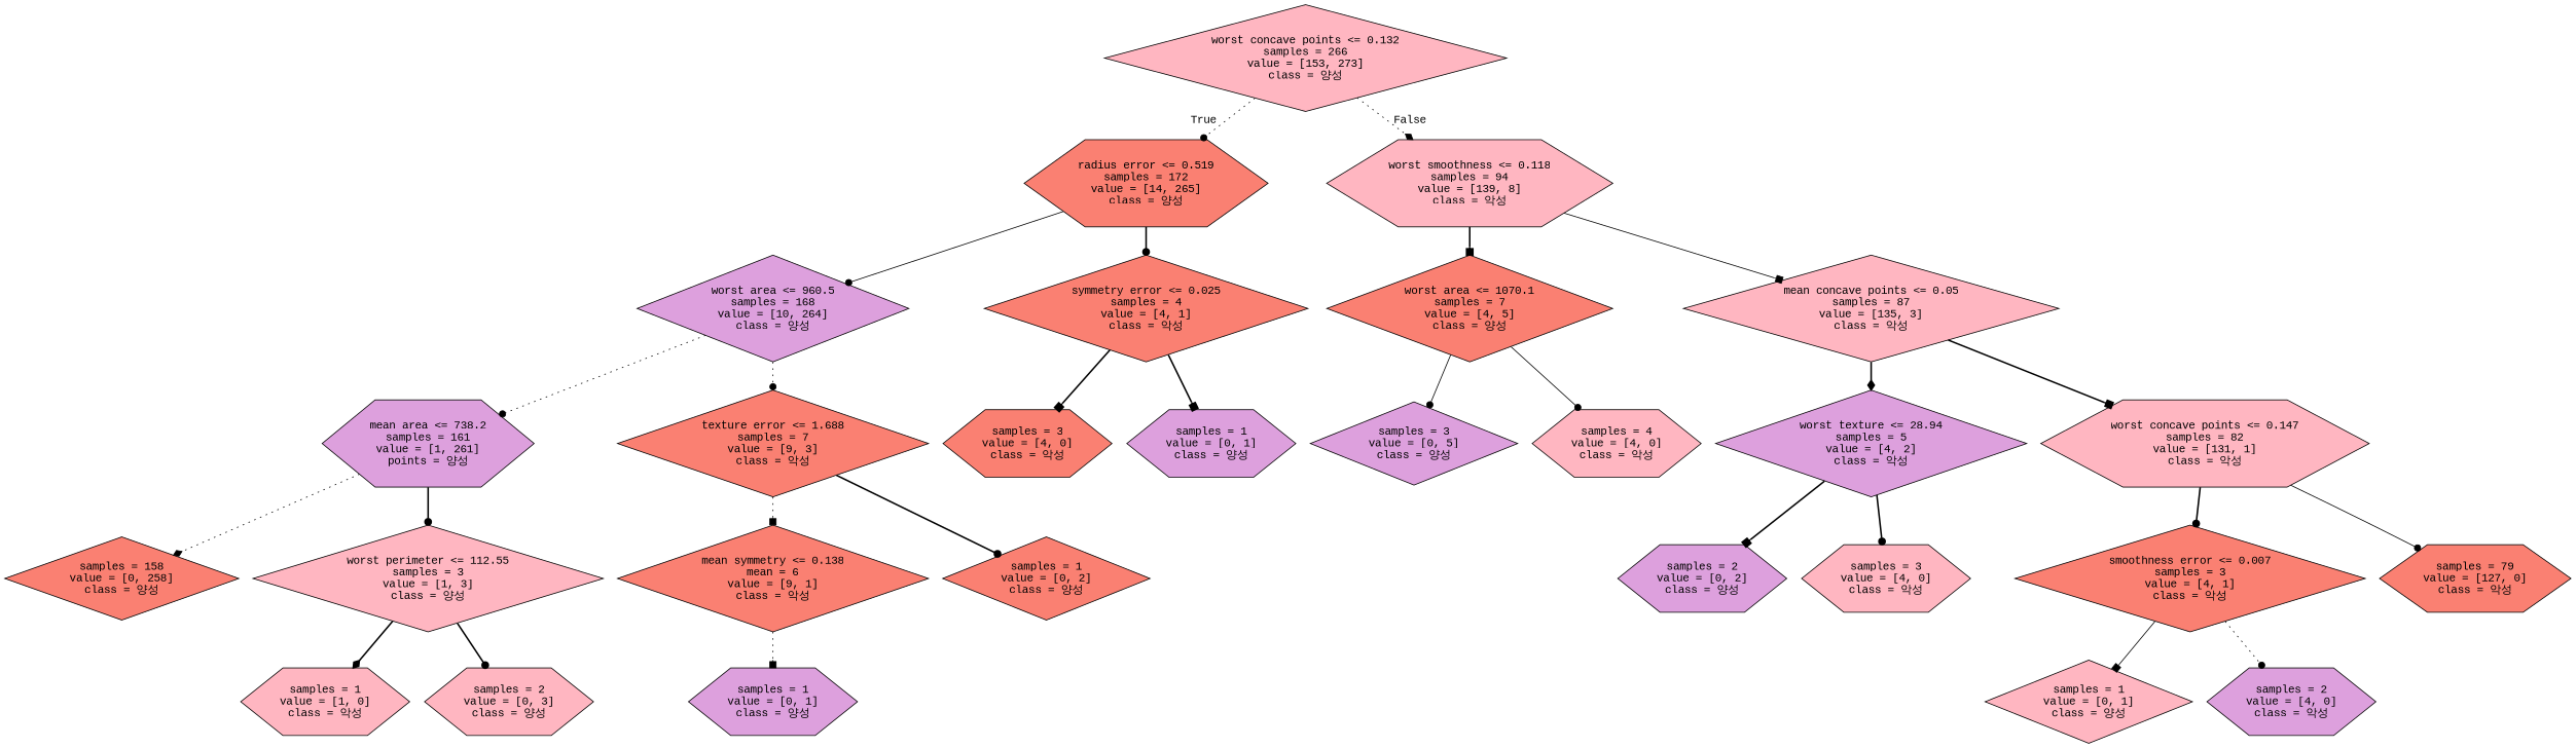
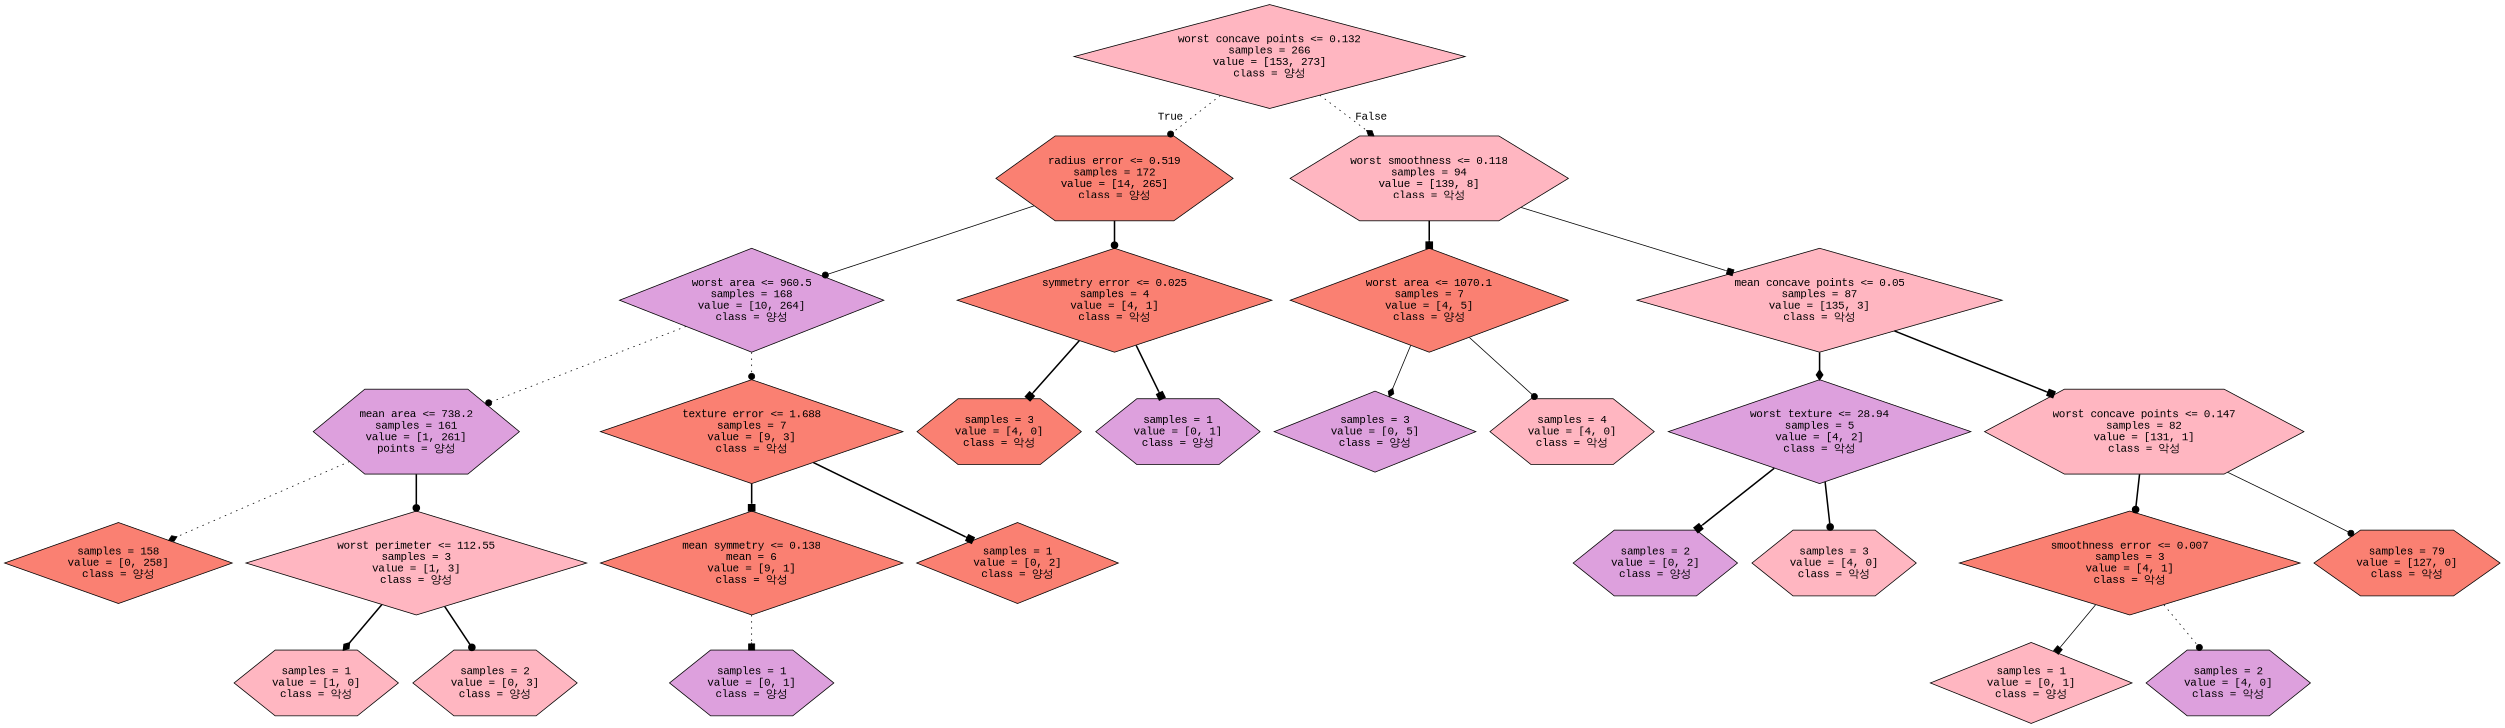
  digraph {
    fontname="Liberation Mono"
    node [color=black fillcolor=lightpink fontname="Liberation Mono" shape=diamond style=filled]
    edge [arrowhead=dot fontname="Liberation Mono" style=bold]
    n1 [label="worst concave points <= 0.132\nsamples = 266\nvalue = [153, 273]\nclass = 양성"]
    n2 [fillcolor=salmon label="radius error <= 0.519\nsamples = 172\nvalue = [14, 265]\nclass = 양성" shape=hexagon]
    n3 [label="worst smoothness <= 0.118\nsamples = 94\nvalue = [139, 8]\nclass = 악성" shape=hexagon]
    n4 [fillcolor=plum label="worst area <= 960.5\nsamples = 168\nvalue = [10, 264]\nclass = 양성"]
    n5 [fillcolor=salmon label="symmetry error <= 0.025\nsamples = 4\nvalue = [4, 1]\nclass = 악성"]
    n6 [fillcolor=salmon label="worst area <= 1070.1\nsamples = 7\nvalue = [4, 5]\nclass = 양성"]
    n7 [label="mean concave points <= 0.05\nsamples = 87\nvalue = [135, 3]\nclass = 악성"]
    n8 [fillcolor=plum label="mean area <= 738.2\nsamples = 161\nvalue = [1, 261]\npoints = 양성" shape=hexagon]
    n9 [fillcolor=salmon label="texture error <= 1.688\nsamples = 7\nvalue = [9, 3]\nclass = 악성"]
    n10 [fillcolor=salmon label="samples = 3\nvalue = [4, 0]\nclass = 악성" shape=hexagon]
    n11 [fillcolor=plum label="samples = 1\nvalue = [0, 1]\nclass = 양성" shape=hexagon]
    n12 [fillcolor=salmon label="samples = 158\nvalue = [0, 258]\nclass = 양성"]
    n13 [label="worst perimeter <= 112.55\nsamples = 3\nvalue = [1, 3]\nclass = 양성"]
    n14 [fillcolor=salmon label="mean symmetry <= 0.138\nmean = 6\nvalue = [9, 1]\nclass = 악성"]
    n15 [fillcolor=salmon label="samples = 1\nvalue = [0, 2]\nclass = 양성"]
    n16 [label="samples = 1\nvalue = [1, 0]\nclass = 악성" shape=hexagon]
    n17 [label="samples = 2\nvalue = [0, 3]\nclass = 양성" shape=hexagon]
    n18 [fillcolor=plum label="samples = 1\nvalue = [0, 1]\nclass = 양성" shape=hexagon]
    n19 [fillcolor=plum label="samples = 3\nvalue = [0, 5]\nclass = 양성"]
    n20 [label="samples = 4\nvalue = [4, 0]\nclass = 악성" shape=hexagon]
    n21 [fillcolor=plum label="worst texture <= 28.94\nsamples = 5\nvalue = [4, 2]\nclass = 악성"]
    n22 [label="worst concave points <= 0.147\nsamples = 82\nvalue = [131, 1]\nclass = 악성" shape=hexagon]
    n23 [fillcolor=plum label="samples = 2\nvalue = [0, 2]\nclass = 양성" shape=hexagon]
    n24 [label="samples = 3\nvalue = [4, 0]\nclass = 악성" shape=hexagon]
    n25 [fillcolor=salmon label="smoothness error <= 0.007\nsamples = 3\nvalue = [4, 1]\nclass = 악성"]
    n26 [fillcolor=salmon label="samples = 79\nvalue = [127, 0]\nclass = 악성" shape=hexagon]
    n27 [label="samples = 1\nvalue = [0, 1]\nclass = 양성"]
    n28 [fillcolor=plum label="samples = 2\nvalue = [4, 0]\nclass = 악성" shape=hexagon]
    n1 -> n2 [headlabel=True labelangle=45 labeldistance=2.5 style=dotted]
    n1 -> n3 [arrowhead=diamond headlabel=False labelangle=-45 labeldistance=2.5 style=dotted]
    n2 -> n4 [style=solid]
    n2 -> n5
    n3 -> n6 [arrowhead=box]
    n3 -> n7 [arrowhead=box style=solid]
    n4 -> n8 [style=dotted]
    n4 -> n9 [style=dotted]
    n5 -> n10 [arrowhead=box]
    n5 -> n11 [arrowhead=box]
-   n6 -> n19 [style=solid]
+   n6 -> n19 [arrowhead=diamond style=solid]
    n6 -> n20 [style=solid]
    n7 -> n21 [arrowhead=diamond]
    n7 -> n22 [arrowhead=box]
    n8 -> n12 [arrowhead=diamond style=dotted]
    n8 -> n13
-   n9 -> n14 [arrowhead=box style=dotted]
-   n9 -> n15
+   n9 -> n14 [arrowhead=box]
+   n9 -> n15 [arrowhead=box]
    n13 -> n16 [arrowhead=diamond]
    n13 -> n17
    n14 -> n18 [arrowhead=box style=dotted]
    n21 -> n23 [arrowhead=box]
    n21 -> n24
    n22 -> n25
    n22 -> n26 [style=solid]
    n25 -> n27 [arrowhead=box style=solid]
    n25 -> n28 [style=dotted]
  }
